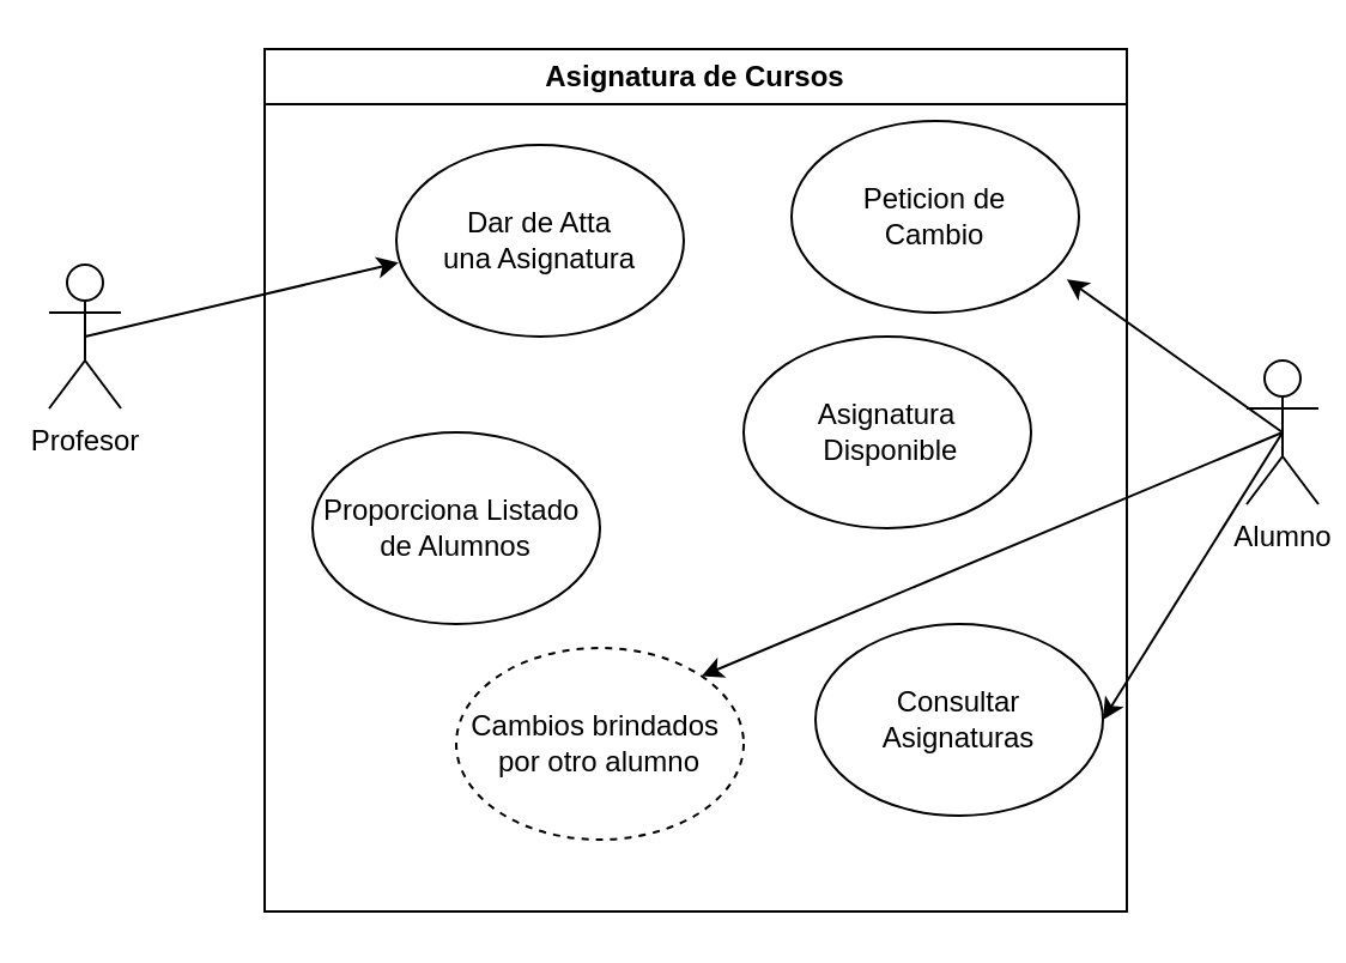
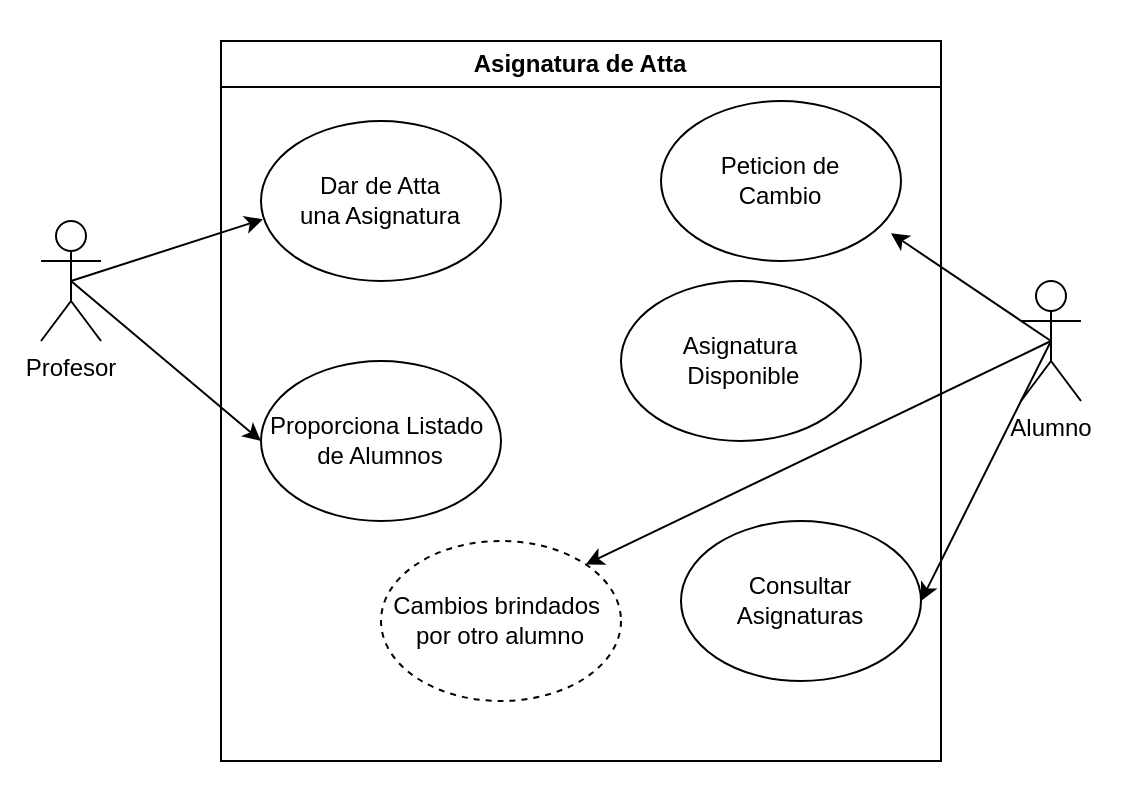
  <mxCell id="0" />
  <mxCell id="1" parent="0" />
- <mxCell id="2" value="Asignatura de Cursos" style="swimlane;whiteSpace=wrap;html=1;" vertex="1" parent="1"><mxGeometry x="110" y="20" width="360" height="360" as="geometry" /></mxCell>
- <mxCell id="3" value="Dar de Atta&lt;br&gt;una Asignatura" style="ellipse;whiteSpace=wrap;html=1;" vertex="1" parent="2"><mxGeometry x="55" y="40" width="120" height="80" as="geometry" /></mxCell>
+ <mxCell id="2" value="Asignatura de Atta" style="swimlane;whiteSpace=wrap;html=1;" vertex="1" parent="1"><mxGeometry x="110" y="20" width="360" height="360" as="geometry" /></mxCell>
+ <mxCell id="3" value="Dar de Atta&lt;br&gt;una Asignatura" style="ellipse;whiteSpace=wrap;html=1;" vertex="1" parent="2"><mxGeometry x="20" y="40" width="120" height="80" as="geometry" /></mxCell>
  <mxCell id="4" value="Peticion de &lt;br&gt;Cambio" style="ellipse;whiteSpace=wrap;html=1;" vertex="1" parent="2"><mxGeometry x="220" y="30" width="120" height="80" as="geometry" /></mxCell>
  <mxCell id="5" value="Consultar&lt;br&gt;Asignaturas" style="ellipse;whiteSpace=wrap;html=1;" vertex="1" parent="2"><mxGeometry x="230" y="240" width="120" height="80" as="geometry" /></mxCell>
  <mxCell id="6" value="Cambios brindados&amp;nbsp;&lt;br&gt;por otro alumno" style="ellipse;whiteSpace=wrap;html=1;dashed=1;" vertex="1" parent="2"><mxGeometry x="80" y="250" width="120" height="80" as="geometry" /></mxCell>
  <mxCell id="7" value="Asignatura&lt;br&gt;&amp;nbsp;Disponible&lt;br&gt;" style="ellipse;whiteSpace=wrap;html=1;" vertex="1" parent="2"><mxGeometry x="200" y="120" width="120" height="80" as="geometry" /></mxCell>
  <mxCell id="8" value="Proporciona Listado&amp;nbsp;&lt;br&gt;de Alumnos" style="ellipse;whiteSpace=wrap;html=1;" vertex="1" parent="2"><mxGeometry x="20" y="160" width="120" height="80" as="geometry" /></mxCell>
  <mxCell id="9" style="rounded=0;orthogonalLoop=1;jettySize=auto;html=1;exitX=0.5;exitY=0.5;exitDx=0;exitDy=0;exitPerimeter=0;entryX=0.958;entryY=0.826;entryDx=0;entryDy=0;entryPerimeter=0;" edge="1" parent="1" source="12" target="4"><mxGeometry relative="1" as="geometry" /></mxCell>
  <mxCell id="10" style="rounded=0;orthogonalLoop=1;jettySize=auto;html=1;exitX=0.5;exitY=0.5;exitDx=0;exitDy=0;exitPerimeter=0;entryX=1;entryY=0;entryDx=0;entryDy=0;" edge="1" parent="1" source="12" target="6"><mxGeometry relative="1" as="geometry" /></mxCell>
  <mxCell id="11" style="rounded=0;orthogonalLoop=1;jettySize=auto;html=1;exitX=0.5;exitY=0.5;exitDx=0;exitDy=0;exitPerimeter=0;entryX=1;entryY=0.5;entryDx=0;entryDy=0;" edge="1" parent="1" source="12" target="5"><mxGeometry relative="1" as="geometry" /></mxCell>
- <mxCell id="12" value="Alumno" style="shape=umlActor;verticalLabelPosition=bottom;verticalAlign=top;html=1;outlineConnect=0;" vertex="1" parent="1"><mxGeometry x="520" y="150" width="30" height="60" as="geometry" /></mxCell>
+ <mxCell id="12" value="Alumno" style="shape=umlActor;verticalLabelPosition=bottom;verticalAlign=top;html=1;outlineConnect=0;" vertex="1" parent="1"><mxGeometry x="510" y="140" width="30" height="60" as="geometry" /></mxCell>
  <mxCell id="13" style="rounded=0;orthogonalLoop=1;jettySize=auto;html=1;exitX=0.5;exitY=0.5;exitDx=0;exitDy=0;exitPerimeter=0;entryX=0.008;entryY=0.614;entryDx=0;entryDy=0;entryPerimeter=0;" edge="1" parent="1" source="15" target="3"><mxGeometry relative="1" as="geometry" /></mxCell>
+ <mxCell id="14" style="rounded=0;orthogonalLoop=1;jettySize=auto;html=1;exitX=0.5;exitY=0.5;exitDx=0;exitDy=0;exitPerimeter=0;entryX=0;entryY=0.5;entryDx=0;entryDy=0;" edge="1" parent="1" source="15" target="8"><mxGeometry relative="1" as="geometry" /></mxCell>
  <mxCell id="15" value="Profesor" style="shape=umlActor;verticalLabelPosition=bottom;verticalAlign=top;html=1;outlineConnect=0;" vertex="1" parent="1"><mxGeometry x="20" y="110" width="30" height="60" as="geometry" /></mxCell>
